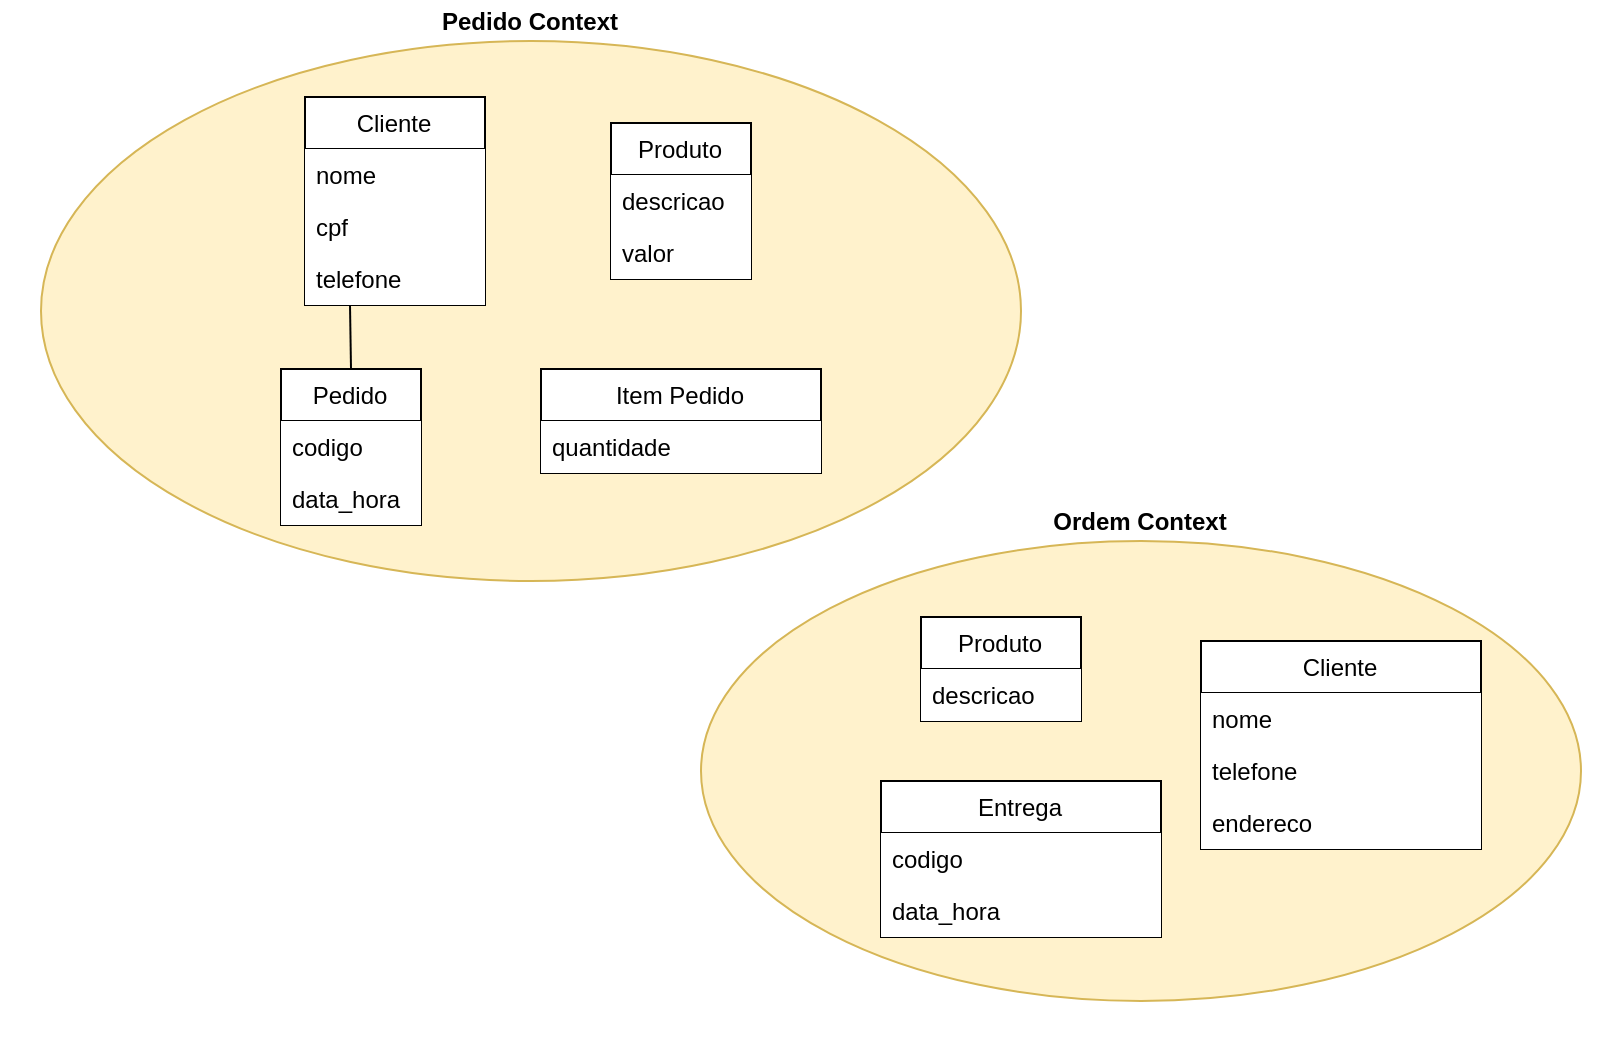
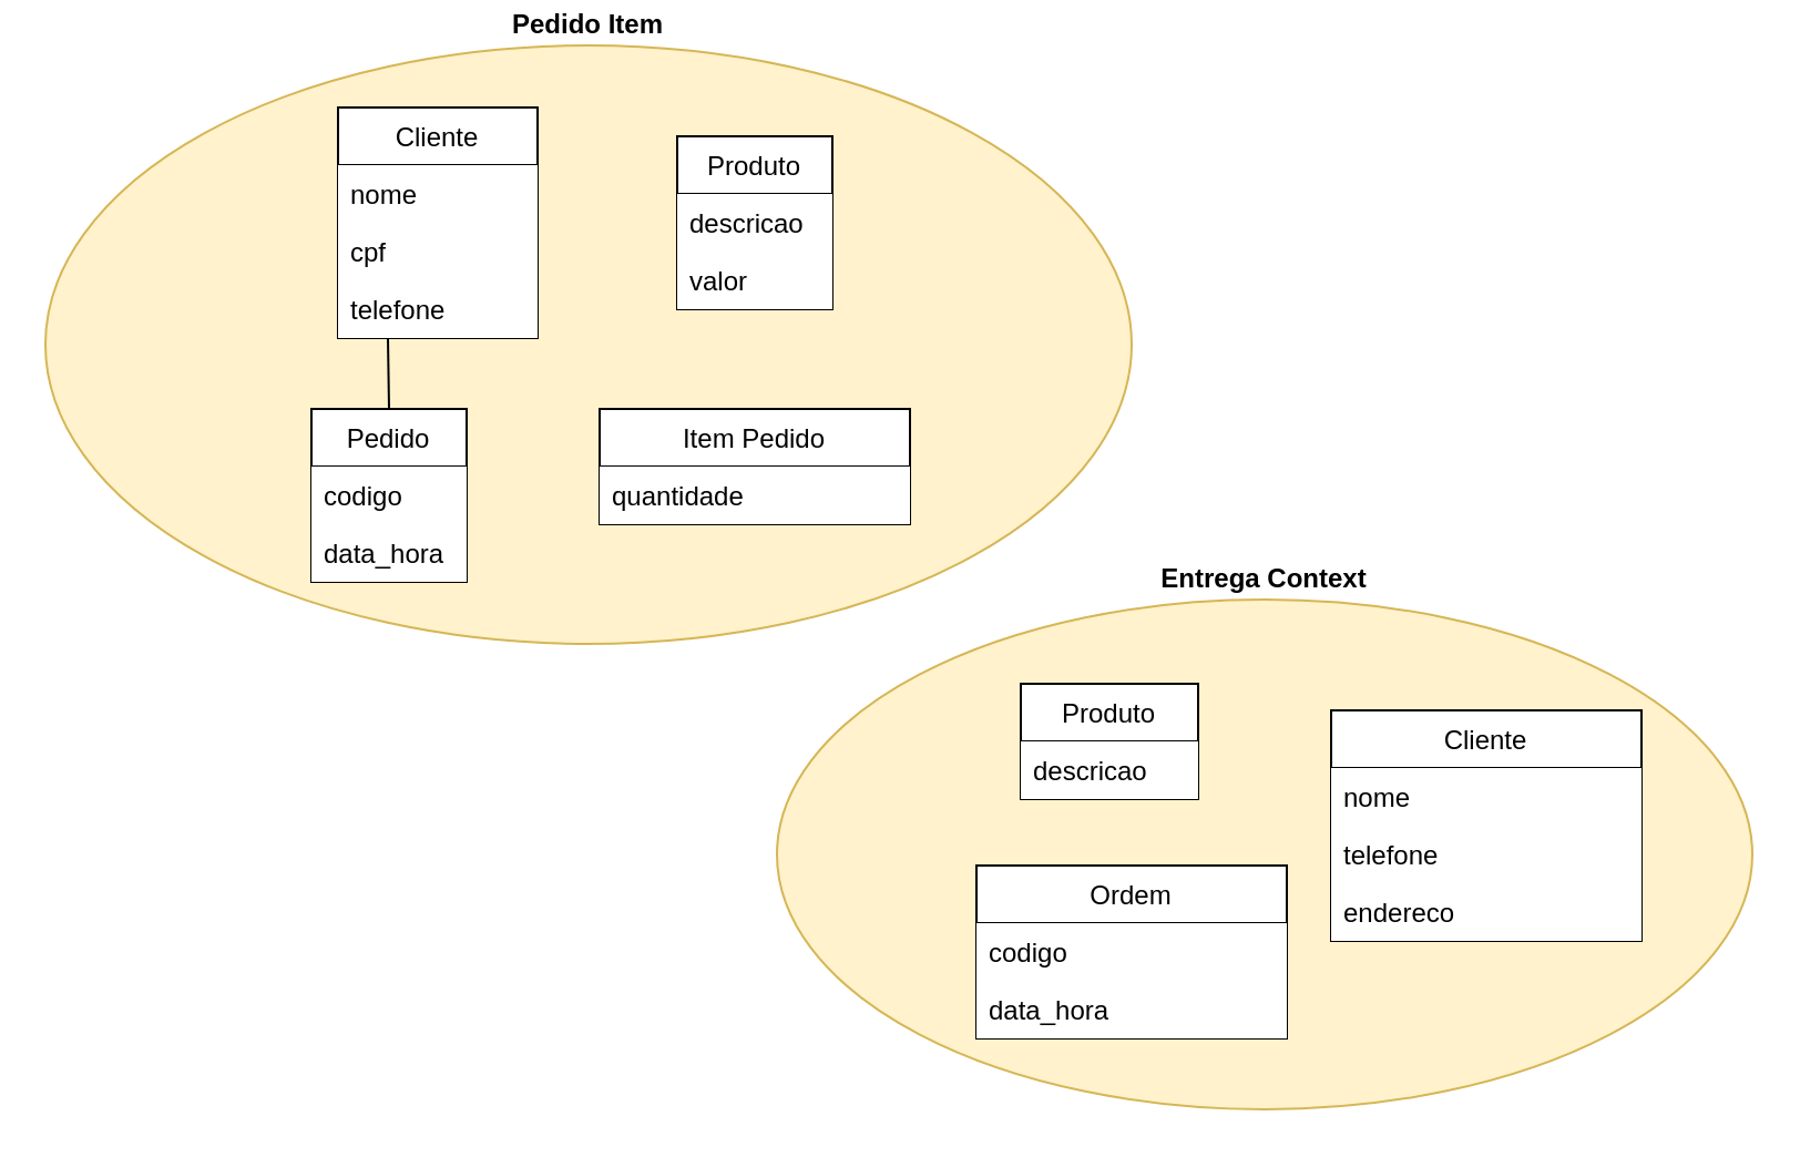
  <mxCell id="0" />
  <mxCell id="1" parent="0" />
- <mxCell id="2" value="&lt;b&gt;Pedido Context&lt;/b&gt;" style="ellipse;whiteSpace=wrap;html=1;labelPosition=center;verticalLabelPosition=top;align=center;verticalAlign=bottom;fillColor=#fff2cc;strokeColor=#d6b656;" vertex="1" parent="1"><mxGeometry x="20" y="20" width="490" height="270" as="geometry" /></mxCell>
- <mxCell id="3" value="&lt;b&gt;Ordem Context&lt;/b&gt;" style="ellipse;whiteSpace=wrap;html=1;labelPosition=center;verticalLabelPosition=top;align=center;verticalAlign=bottom;fillColor=#fff2cc;strokeColor=#d6b656;" vertex="1" parent="1"><mxGeometry x="350" y="270" width="440" height="230" as="geometry" /></mxCell>
+ <mxCell id="2" value="&lt;b&gt;Pedido Item&lt;/b&gt;" style="ellipse;whiteSpace=wrap;html=1;labelPosition=center;verticalLabelPosition=top;align=center;verticalAlign=bottom;fillColor=#fff2cc;strokeColor=#d6b656;" vertex="1" parent="1"><mxGeometry x="20" y="20" width="490" height="270" as="geometry" /></mxCell>
+ <mxCell id="3" value="&lt;b&gt;Entrega Context&lt;/b&gt;" style="ellipse;whiteSpace=wrap;html=1;labelPosition=center;verticalLabelPosition=top;align=center;verticalAlign=bottom;fillColor=#fff2cc;strokeColor=#d6b656;" vertex="1" parent="1"><mxGeometry x="350" y="270" width="440" height="230" as="geometry" /></mxCell>
  <mxCell id="4" value="Cliente" style="swimlane;fontStyle=0;childLayout=stackLayout;horizontal=1;startSize=26;horizontalStack=0;resizeParent=1;resizeParentMax=0;resizeLast=0;collapsible=1;marginBottom=0;" vertex="1" parent="1"><mxGeometry x="152" y="48" width="90" height="104" as="geometry" /></mxCell>
  <mxCell id="5" value="nome" style="text;strokeColor=none;align=left;verticalAlign=top;spacingLeft=4;spacingRight=4;overflow=hidden;rotatable=0;points=[[0,0.5],[1,0.5]];portConstraint=eastwest;fillColor=#ffffff;" vertex="1" parent="4"><mxGeometry y="26" width="90" height="26" as="geometry" /></mxCell>
  <mxCell id="6" value="cpf" style="text;strokeColor=none;align=left;verticalAlign=top;spacingLeft=4;spacingRight=4;overflow=hidden;rotatable=0;points=[[0,0.5],[1,0.5]];portConstraint=eastwest;fillColor=#ffffff;" vertex="1" parent="4"><mxGeometry y="52" width="90" height="26" as="geometry" /></mxCell>
  <mxCell id="7" value="telefone" style="text;strokeColor=none;align=left;verticalAlign=top;spacingLeft=4;spacingRight=4;overflow=hidden;rotatable=0;points=[[0,0.5],[1,0.5]];portConstraint=eastwest;fillColor=#ffffff;" vertex="1" parent="4"><mxGeometry y="78" width="90" height="26" as="geometry" /></mxCell>
  <mxCell id="8" value="Produto" style="swimlane;fontStyle=0;childLayout=stackLayout;horizontal=1;startSize=26;horizontalStack=0;resizeParent=1;resizeParentMax=0;resizeLast=0;collapsible=1;marginBottom=0;" vertex="1" parent="1"><mxGeometry x="305" y="61" width="70" height="78" as="geometry" /></mxCell>
  <mxCell id="9" value="descricao" style="text;strokeColor=none;align=left;verticalAlign=top;spacingLeft=4;spacingRight=4;overflow=hidden;rotatable=0;points=[[0,0.5],[1,0.5]];portConstraint=eastwest;fillColor=#ffffff;" vertex="1" parent="8"><mxGeometry y="26" width="70" height="26" as="geometry" /></mxCell>
  <mxCell id="10" value="valor" style="text;strokeColor=none;align=left;verticalAlign=top;spacingLeft=4;spacingRight=4;overflow=hidden;rotatable=0;points=[[0,0.5],[1,0.5]];portConstraint=eastwest;fillColor=#ffffff;" vertex="1" parent="8"><mxGeometry y="52" width="70" height="26" as="geometry" /></mxCell>
  <mxCell id="11" style="rounded=0;orthogonalLoop=1;jettySize=auto;html=1;entryX=0.25;entryY=1;entryDx=0;entryDy=0;endArrow=none;endFill=0;exitX=0.5;exitY=0;exitDx=0;exitDy=0;" edge="1" parent="1" source="12" target="4"><mxGeometry relative="1" as="geometry" /></mxCell>
  <mxCell id="12" value="Pedido" style="swimlane;fontStyle=0;childLayout=stackLayout;horizontal=1;startSize=26;horizontalStack=0;resizeParent=1;resizeParentMax=0;resizeLast=0;collapsible=1;marginBottom=0;" vertex="1" parent="1"><mxGeometry x="140" y="184" width="70" height="78" as="geometry" /></mxCell>
  <mxCell id="13" value="codigo" style="text;strokeColor=none;align=left;verticalAlign=top;spacingLeft=4;spacingRight=4;overflow=hidden;rotatable=0;points=[[0,0.5],[1,0.5]];portConstraint=eastwest;fillColor=#ffffff;" vertex="1" parent="12"><mxGeometry y="26" width="70" height="26" as="geometry" /></mxCell>
  <mxCell id="14" value="data_hora" style="text;strokeColor=none;align=left;verticalAlign=top;spacingLeft=4;spacingRight=4;overflow=hidden;rotatable=0;points=[[0,0.5],[1,0.5]];portConstraint=eastwest;fillColor=#ffffff;" vertex="1" parent="12"><mxGeometry y="52" width="70" height="26" as="geometry" /></mxCell>
  <mxCell id="15" value="Produto" style="swimlane;fontStyle=0;childLayout=stackLayout;horizontal=1;startSize=26;horizontalStack=0;resizeParent=1;resizeParentMax=0;resizeLast=0;collapsible=1;marginBottom=0;" vertex="1" parent="1"><mxGeometry x="460" y="308" width="80" height="52" as="geometry" /></mxCell>
  <mxCell id="16" value="descricao" style="text;strokeColor=none;align=left;verticalAlign=top;spacingLeft=4;spacingRight=4;overflow=hidden;rotatable=0;points=[[0,0.5],[1,0.5]];portConstraint=eastwest;fillColor=#ffffff;" vertex="1" parent="15"><mxGeometry y="26" width="80" height="26" as="geometry" /></mxCell>
- <mxCell id="17" value="Entrega" style="swimlane;fontStyle=0;childLayout=stackLayout;horizontal=1;startSize=26;horizontalStack=0;resizeParent=1;resizeParentMax=0;resizeLast=0;collapsible=1;marginBottom=0;" vertex="1" parent="1"><mxGeometry x="440" y="390" width="140" height="78" as="geometry" /></mxCell>
+ <mxCell id="17" value="Ordem" style="swimlane;fontStyle=0;childLayout=stackLayout;horizontal=1;startSize=26;horizontalStack=0;resizeParent=1;resizeParentMax=0;resizeLast=0;collapsible=1;marginBottom=0;" vertex="1" parent="1"><mxGeometry x="440" y="390" width="140" height="78" as="geometry" /></mxCell>
  <mxCell id="18" value="codigo" style="text;strokeColor=none;align=left;verticalAlign=top;spacingLeft=4;spacingRight=4;overflow=hidden;rotatable=0;points=[[0,0.5],[1,0.5]];portConstraint=eastwest;fillColor=#ffffff;" vertex="1" parent="17"><mxGeometry y="26" width="140" height="26" as="geometry" /></mxCell>
  <mxCell id="19" value="data_hora" style="text;strokeColor=none;align=left;verticalAlign=top;spacingLeft=4;spacingRight=4;overflow=hidden;rotatable=0;points=[[0,0.5],[1,0.5]];portConstraint=eastwest;fillColor=#ffffff;" vertex="1" parent="17"><mxGeometry y="52" width="140" height="26" as="geometry" /></mxCell>
  <mxCell id="20" value="Cliente" style="swimlane;fontStyle=0;childLayout=stackLayout;horizontal=1;startSize=26;horizontalStack=0;resizeParent=1;resizeParentMax=0;resizeLast=0;collapsible=1;marginBottom=0;" vertex="1" parent="1"><mxGeometry x="600" y="320" width="140" height="104" as="geometry" /></mxCell>
  <mxCell id="21" value="nome" style="text;strokeColor=none;align=left;verticalAlign=top;spacingLeft=4;spacingRight=4;overflow=hidden;rotatable=0;points=[[0,0.5],[1,0.5]];portConstraint=eastwest;fillColor=#ffffff;" vertex="1" parent="20"><mxGeometry y="26" width="140" height="26" as="geometry" /></mxCell>
  <mxCell id="22" value="telefone" style="text;strokeColor=none;align=left;verticalAlign=top;spacingLeft=4;spacingRight=4;overflow=hidden;rotatable=0;points=[[0,0.5],[1,0.5]];portConstraint=eastwest;fillColor=#ffffff;" vertex="1" parent="20"><mxGeometry y="52" width="140" height="26" as="geometry" /></mxCell>
  <mxCell id="23" value="endereco" style="text;strokeColor=none;align=left;verticalAlign=top;spacingLeft=4;spacingRight=4;overflow=hidden;rotatable=0;points=[[0,0.5],[1,0.5]];portConstraint=eastwest;fillColor=#ffffff;" vertex="1" parent="20"><mxGeometry y="78" width="140" height="26" as="geometry" /></mxCell>
  <mxCell id="24" value="Item Pedido" style="swimlane;fontStyle=0;childLayout=stackLayout;horizontal=1;startSize=26;horizontalStack=0;resizeParent=1;resizeParentMax=0;resizeLast=0;collapsible=1;marginBottom=0;" vertex="1" parent="1"><mxGeometry x="270" y="184" width="140" height="52" as="geometry" /></mxCell>
  <mxCell id="25" value="quantidade" style="text;strokeColor=none;align=left;verticalAlign=top;spacingLeft=4;spacingRight=4;overflow=hidden;rotatable=0;points=[[0,0.5],[1,0.5]];portConstraint=eastwest;fillColor=#ffffff;" vertex="1" parent="24"><mxGeometry y="26" width="140" height="26" as="geometry" /></mxCell>
